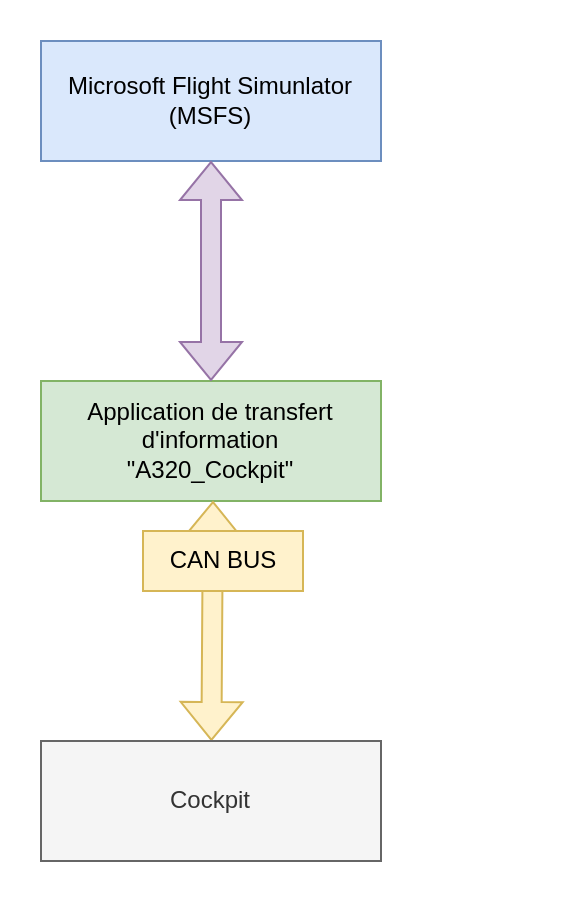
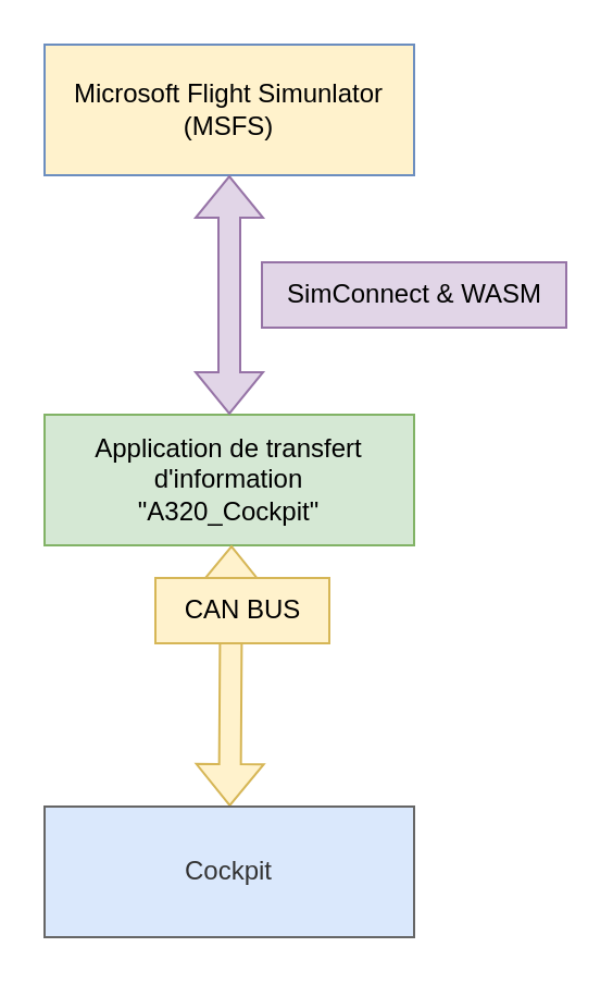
  <mxCell id="0" />
  <mxCell id="1" parent="0" />
  <mxCell id="2" value="Application de transfert d'information&lt;br&gt;&quot;A320_Cockpit&quot;" style="rounded=0;whiteSpace=wrap;html=1;fillColor=#d5e8d4;strokeColor=#82b366;" vertex="1" parent="1"><mxGeometry x="20" y="190" width="170" height="60" as="geometry" /></mxCell>
- <mxCell id="3" value="Microsoft Flight Simunlator (MSFS)" style="rounded=0;whiteSpace=wrap;html=1;fillColor=#dae8fc;strokeColor=#6c8ebf;" vertex="1" parent="1"><mxGeometry x="20" y="20" width="170" height="60" as="geometry" /></mxCell>
+ <mxCell id="3" value="Microsoft Flight Simunlator (MSFS)" style="rounded=0;whiteSpace=wrap;html=1;fillColor=#fff2cc;strokeColor=#6c8ebf;" vertex="1" parent="1"><mxGeometry x="20" y="20" width="170" height="60" as="geometry" /></mxCell>
  <mxCell id="4" value="" style="shape=flexArrow;endArrow=classic;startArrow=classic;html=1;rounded=0;entryX=0.5;entryY=1;entryDx=0;entryDy=0;fillColor=#fff2cc;strokeColor=#d6b656;" edge="1" parent="1" source="6"><mxGeometry width="100" height="100" relative="1" as="geometry"><mxPoint x="106" y="380" as="sourcePoint" /><mxPoint x="106" y="250" as="targetPoint" /></mxGeometry></mxCell>
  <mxCell id="5" value="CAN BUS" style="text;html=1;align=center;verticalAlign=middle;resizable=0;points=[];autosize=1;strokeColor=#d6b656;fillColor=#fff2cc;" vertex="1" parent="1"><mxGeometry x="71" y="265" width="80" height="30" as="geometry" /></mxCell>
- <mxCell id="6" value="Cockpit" style="rounded=0;whiteSpace=wrap;html=1;fillColor=#f5f5f5;fontColor=#333333;strokeColor=#666666;" vertex="1" parent="1"><mxGeometry x="20" y="370" width="170" height="60" as="geometry" /></mxCell>
+ <mxCell id="6" value="Cockpit" style="rounded=0;whiteSpace=wrap;html=1;fillColor=#dae8fc;fontColor=#333333;strokeColor=#666666;" vertex="1" parent="1"><mxGeometry x="20" y="370" width="170" height="60" as="geometry" /></mxCell>
  <mxCell id="7" value="" style="shape=flexArrow;endArrow=classic;startArrow=classic;html=1;rounded=0;entryX=0.5;entryY=1;entryDx=0;entryDy=0;exitX=0.5;exitY=0;exitDx=0;exitDy=0;fillColor=#e1d5e7;strokeColor=#9673a6;" edge="1" parent="1" source="2" target="3"><mxGeometry width="100" height="100" relative="1" as="geometry"><mxPoint x="-94" y="200" as="sourcePoint" /><mxPoint x="6" y="100" as="targetPoint" /></mxGeometry></mxCell>
+ <mxCell id="8" value="SimConnect &amp;amp; WASM" style="text;html=1;align=center;verticalAlign=middle;resizable=0;points=[];autosize=1;strokeColor=#9673a6;fillColor=#e1d5e7;" vertex="1" parent="1"><mxGeometry x="120" y="120" width="140" height="30" as="geometry" /></mxCell>
